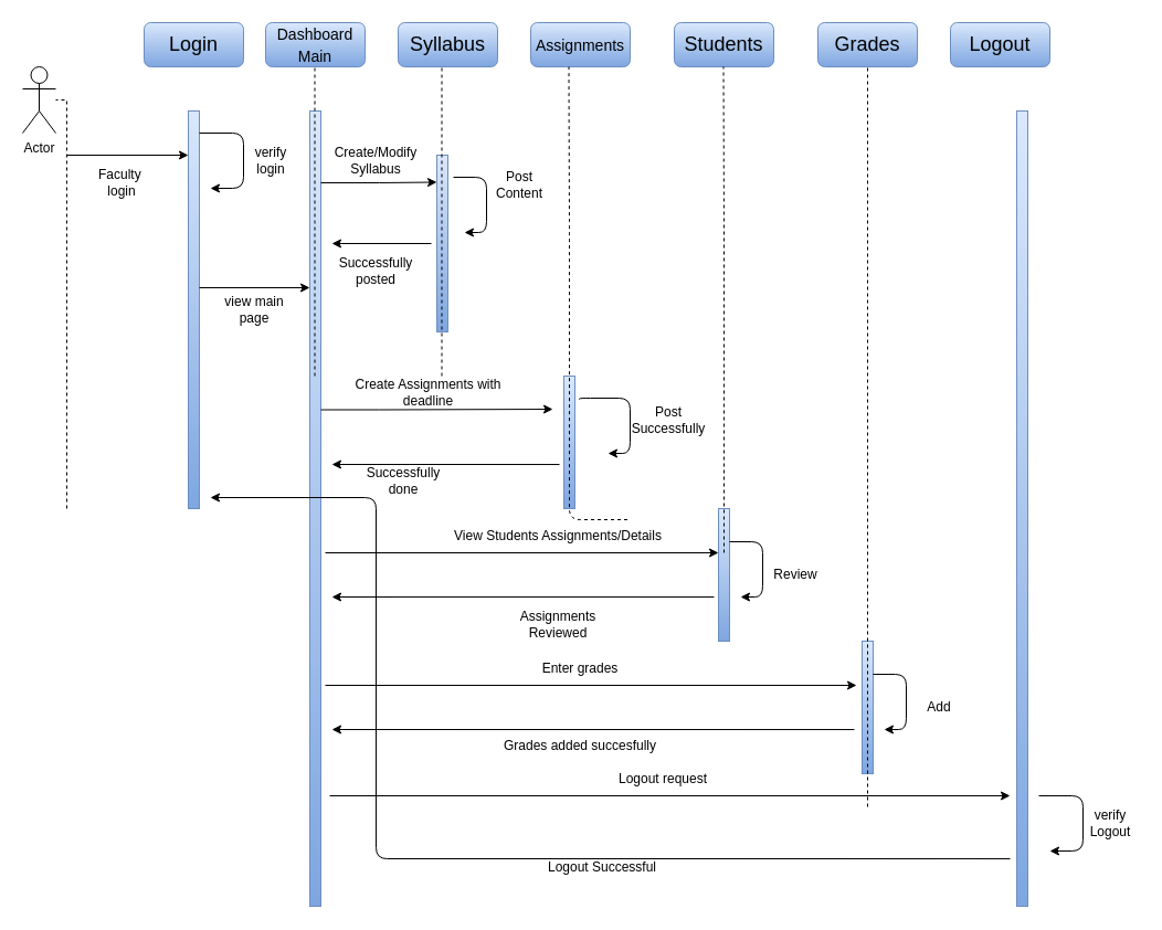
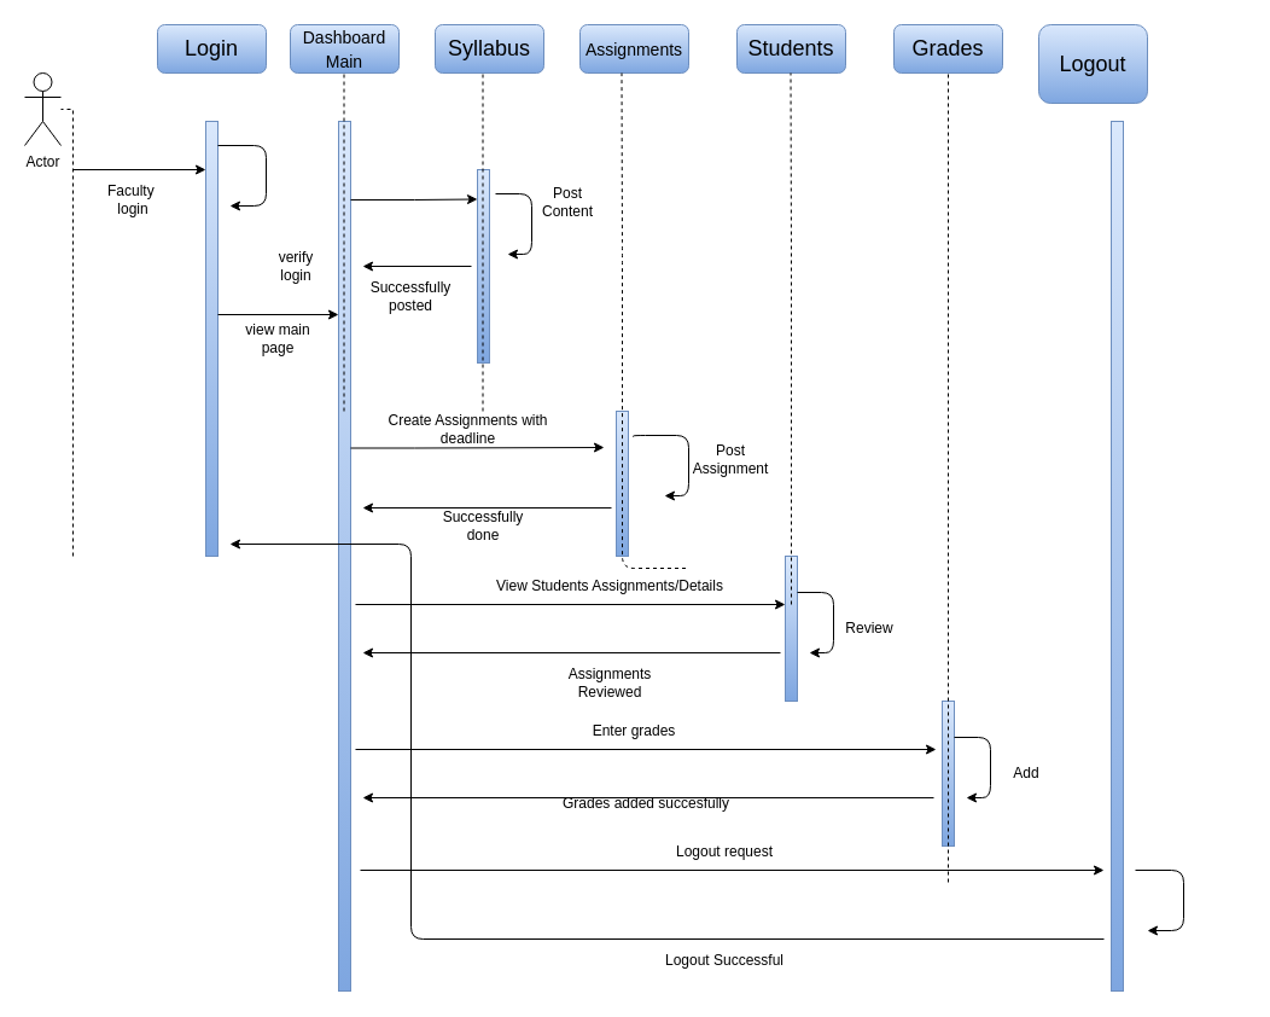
  <mxCell id="0" />
  <mxCell id="1" parent="0" />
  <mxCell id="2" value="Actor" style="shape=umlActor;verticalLabelPosition=bottom;verticalAlign=top;html=1;outlineConnect=0;" parent="1" vertex="1"><mxGeometry x="20" y="60" width="30" height="60" as="geometry" /></mxCell>
  <mxCell id="3" value="" style="endArrow=none;dashed=1;html=1;rounded=0;edgeStyle=orthogonalEdgeStyle;" parent="1" target="2" edge="1"><mxGeometry width="50" height="50" relative="1" as="geometry"><mxPoint x="60" y="460" as="sourcePoint" /><mxPoint x="100" y="100" as="targetPoint" /><Array as="points"><mxPoint x="60" y="380" /><mxPoint x="60" y="100" /></Array></mxGeometry></mxCell>
  <mxCell id="4" value="" style="endArrow=classic;html=1;rounded=0;edgeStyle=orthogonalEdgeStyle;" parent="1" edge="1"><mxGeometry width="50" height="50" relative="1" as="geometry"><mxPoint x="60" y="140" as="sourcePoint" /><mxPoint x="170" y="140" as="targetPoint" /></mxGeometry></mxCell>
  <mxCell id="5" value="Faculty&amp;nbsp;&lt;br&gt;login" style="text;html=1;strokeColor=none;fillColor=none;align=center;verticalAlign=middle;whiteSpace=wrap;rounded=0;" parent="1" vertex="1"><mxGeometry x="80" y="150" width="60" height="30" as="geometry" /></mxCell>
  <mxCell id="6" value="&lt;font style=&quot;font-size: 18px&quot;&gt;Login&lt;/font&gt;" style="rounded=1;whiteSpace=wrap;html=1;fillColor=#dae8fc;strokeColor=#6c8ebf;gradientColor=#7ea6e0;" parent="1" vertex="1"><mxGeometry x="130" y="20" width="90" height="40" as="geometry" /></mxCell>
  <mxCell id="7" value="&lt;font style=&quot;font-size: 14px&quot;&gt;Dashboard&lt;br&gt;Main&lt;/font&gt;" style="rounded=1;whiteSpace=wrap;html=1;gradientColor=#7ea6e0;fillColor=#dae8fc;strokeColor=#6c8ebf;fontSize=16;" parent="1" vertex="1"><mxGeometry x="240" y="20" width="90" height="40" as="geometry" /></mxCell>
  <mxCell id="8" value="&lt;span style=&quot;font-size: 18px&quot;&gt;Syllabus&lt;/span&gt;" style="rounded=1;whiteSpace=wrap;html=1;gradientColor=#7ea6e0;fillColor=#dae8fc;strokeColor=#6c8ebf;" parent="1" vertex="1"><mxGeometry x="360" y="20" width="90" height="40" as="geometry" /></mxCell>
  <mxCell id="9" value="&lt;font style=&quot;font-size: 14px&quot;&gt;Assignments&lt;/font&gt;" style="rounded=1;whiteSpace=wrap;html=1;gradientColor=#7ea6e0;fillColor=#dae8fc;strokeColor=#6c8ebf;fontSize=16;" parent="1" vertex="1"><mxGeometry x="480" y="20" width="90" height="40" as="geometry" /></mxCell>
  <mxCell id="10" value="&lt;font&gt;&lt;font style=&quot;font-size: 18px&quot;&gt;Grades&lt;/font&gt;&lt;br&gt;&lt;/font&gt;" style="rounded=1;whiteSpace=wrap;html=1;gradientColor=#7ea6e0;fillColor=#dae8fc;strokeColor=#6c8ebf;" parent="1" vertex="1"><mxGeometry x="740" y="20" width="90" height="40" as="geometry" /></mxCell>
- <mxCell id="11" value="&lt;span style=&quot;font-size: 18px&quot;&gt;Logout&lt;/span&gt;" style="rounded=1;whiteSpace=wrap;html=1;gradientColor=#7ea6e0;fillColor=#dae8fc;strokeColor=#6c8ebf;" parent="1" vertex="1"><mxGeometry x="860" y="20" width="90" height="40" as="geometry" /></mxCell>
+ <mxCell id="11" value="&lt;span style=&quot;font-size: 18px&quot;&gt;Logout&lt;/span&gt;" style="rounded=1;whiteSpace=wrap;html=1;gradientColor=#7ea6e0;fillColor=#dae8fc;strokeColor=#6c8ebf;" parent="1" vertex="1"><mxGeometry x="860" y="20" width="90" height="65" as="geometry" /></mxCell>
  <mxCell id="12" value="" style="html=1;points=[];perimeter=orthogonalPerimeter;gradientColor=#7ea6e0;fillColor=#dae8fc;strokeColor=#6c8ebf;" parent="1" vertex="1"><mxGeometry x="170" y="100" width="10" height="360" as="geometry" /></mxCell>
  <mxCell id="13" value="" style="html=1;points=[];perimeter=orthogonalPerimeter;gradientColor=#7ea6e0;fillColor=#dae8fc;strokeColor=#6c8ebf;" parent="1" vertex="1"><mxGeometry x="280" y="100" width="10" height="720" as="geometry" /></mxCell>
  <mxCell id="14" value="" style="html=1;points=[];perimeter=orthogonalPerimeter;gradientColor=#7ea6e0;fillColor=#dae8fc;strokeColor=#6c8ebf;" parent="1" vertex="1"><mxGeometry x="395" y="140" width="10" height="160" as="geometry" /></mxCell>
  <mxCell id="15" value="" style="html=1;points=[];perimeter=orthogonalPerimeter;gradientColor=#7ea6e0;fillColor=#dae8fc;strokeColor=#6c8ebf;" parent="1" vertex="1"><mxGeometry x="780" y="580" width="10" height="120" as="geometry" /></mxCell>
  <mxCell id="16" value="" style="html=1;points=[];perimeter=orthogonalPerimeter;gradientColor=#7ea6e0;fillColor=#dae8fc;strokeColor=#6c8ebf;" parent="1" vertex="1"><mxGeometry x="920" y="100" width="10" height="720" as="geometry" /></mxCell>
  <mxCell id="17" value="" style="endArrow=classic;html=1;rounded=1;edgeStyle=orthogonalEdgeStyle;" parent="1" edge="1"><mxGeometry width="50" height="50" relative="1" as="geometry"><mxPoint x="180" y="120" as="sourcePoint" /><mxPoint x="190" y="170" as="targetPoint" /><Array as="points"><mxPoint x="180" y="120" /><mxPoint x="220" y="120" /><mxPoint x="220" y="170" /></Array></mxGeometry></mxCell>
- <mxCell id="18" value="verify&lt;br&gt;login" style="text;html=1;strokeColor=none;fillColor=none;align=center;verticalAlign=middle;whiteSpace=wrap;rounded=0;" parent="1" vertex="1"><mxGeometry x="220" y="130" width="50" height="30" as="geometry" /></mxCell>
+ <mxCell id="18" value="verify&lt;br&gt;login" style="text;html=1;strokeColor=none;fillColor=none;align=center;verticalAlign=middle;whiteSpace=wrap;rounded=0;" parent="1" vertex="1"><mxGeometry x="220" y="205" width="50" height="30" as="geometry" /></mxCell>
  <mxCell id="19" value="" style="endArrow=classic;html=1;rounded=0;edgeStyle=orthogonalEdgeStyle;" parent="1" edge="1"><mxGeometry width="50" height="50" relative="1" as="geometry"><mxPoint x="180" y="260" as="sourcePoint" /><mxPoint x="280" y="260" as="targetPoint" /></mxGeometry></mxCell>
  <mxCell id="20" value="view main page" style="text;html=1;strokeColor=none;fillColor=none;align=center;verticalAlign=middle;whiteSpace=wrap;rounded=0;" parent="1" vertex="1"><mxGeometry x="200" y="265" width="60" height="30" as="geometry" /></mxCell>
  <mxCell id="21" value="" style="endArrow=classic;html=1;rounded=0;edgeStyle=orthogonalEdgeStyle;" parent="1" edge="1"><mxGeometry width="50" height="50" relative="1" as="geometry"><mxPoint x="290" y="165" as="sourcePoint" /><mxPoint x="395" y="164.5" as="targetPoint" /><Array as="points"><mxPoint x="343" y="165" /></Array></mxGeometry></mxCell>
  <mxCell id="22" value="" style="endArrow=classic;html=1;rounded=1;edgeStyle=orthogonalEdgeStyle;" parent="1" edge="1"><mxGeometry width="50" height="50" relative="1" as="geometry"><mxPoint x="410" y="160" as="sourcePoint" /><mxPoint x="420" y="210" as="targetPoint" /><Array as="points"><mxPoint x="440" y="160" /><mxPoint x="440" y="210" /></Array></mxGeometry></mxCell>
  <mxCell id="23" value="Post Content" style="text;html=1;strokeColor=none;fillColor=none;align=center;verticalAlign=middle;whiteSpace=wrap;rounded=0;" parent="1" vertex="1"><mxGeometry x="440" y="127" width="60" height="80" as="geometry" /></mxCell>
- <mxCell id="24" value="Create/Modify Syllabus" style="text;html=1;strokeColor=none;fillColor=none;align=center;verticalAlign=middle;whiteSpace=wrap;rounded=0;" parent="1" vertex="1"><mxGeometry x="310" y="130" width="60" height="30" as="geometry" /></mxCell>
  <mxCell id="25" value="" style="endArrow=classic;html=1;rounded=1;edgeStyle=orthogonalEdgeStyle;" parent="1" edge="1"><mxGeometry width="50" height="50" relative="1" as="geometry"><mxPoint x="390" y="220" as="sourcePoint" /><mxPoint x="300" y="220" as="targetPoint" /><Array as="points"><mxPoint x="300" y="219.5" /><mxPoint x="300" y="219.5" /></Array></mxGeometry></mxCell>
  <mxCell id="26" value="Successfully&lt;br&gt;posted" style="text;html=1;strokeColor=none;fillColor=none;align=center;verticalAlign=middle;whiteSpace=wrap;rounded=0;" parent="1" vertex="1"><mxGeometry x="310" y="230" width="60" height="30" as="geometry" /></mxCell>
  <mxCell id="27" value="" style="html=1;points=[];perimeter=orthogonalPerimeter;gradientColor=#7ea6e0;fillColor=#dae8fc;strokeColor=#6c8ebf;" parent="1" vertex="1"><mxGeometry x="510" y="340" width="10" height="120" as="geometry" /></mxCell>
  <mxCell id="28" value="" style="endArrow=classic;html=1;rounded=1;edgeStyle=orthogonalEdgeStyle;exitX=1.4;exitY=0.175;exitDx=0;exitDy=0;exitPerimeter=0;" parent="1" source="27" edge="1"><mxGeometry width="50" height="50" relative="1" as="geometry"><mxPoint x="540" y="360" as="sourcePoint" /><mxPoint x="550" y="410" as="targetPoint" /><Array as="points"><mxPoint x="524" y="360" /><mxPoint x="570" y="360" /><mxPoint x="570" y="410" /></Array></mxGeometry></mxCell>
  <mxCell id="29" value="Create Assignments with deadline" style="text;html=1;strokeColor=none;fillColor=none;align=center;verticalAlign=middle;whiteSpace=wrap;rounded=0;" parent="1" vertex="1"><mxGeometry x="310" y="340" width="155" height="30" as="geometry" /></mxCell>
- <mxCell id="30" value="Successfully&lt;br&gt;done" style="text;html=1;strokeColor=none;fillColor=none;align=center;verticalAlign=middle;whiteSpace=wrap;rounded=0;" parent="1" vertex="1"><mxGeometry x="335" y="420" width="60" height="30" as="geometry" /></mxCell>
+ <mxCell id="30" value="Successfully&lt;br&gt;done" style="text;html=1;strokeColor=none;fillColor=none;align=center;verticalAlign=middle;whiteSpace=wrap;rounded=0;" parent="1" vertex="1"><mxGeometry x="370" y="420" width="60" height="30" as="geometry" /></mxCell>
  <mxCell id="31" value="" style="endArrow=classic;html=1;rounded=0;edgeStyle=orthogonalEdgeStyle;" parent="1" edge="1"><mxGeometry width="50" height="50" relative="1" as="geometry"><mxPoint x="290" y="370.5" as="sourcePoint" /><mxPoint x="500" y="370" as="targetPoint" /><Array as="points"><mxPoint x="343" y="370.5" /></Array></mxGeometry></mxCell>
  <mxCell id="32" value="" style="endArrow=classic;html=1;rounded=1;edgeStyle=orthogonalEdgeStyle;exitX=-0.4;exitY=0.667;exitDx=0;exitDy=0;exitPerimeter=0;" parent="1" source="27" edge="1"><mxGeometry width="50" height="50" relative="1" as="geometry"><mxPoint x="495" y="420" as="sourcePoint" /><mxPoint x="300" y="420" as="targetPoint" /><Array as="points" /></mxGeometry></mxCell>
- <mxCell id="33" value="Post&lt;br&gt;Successfully" style="text;html=1;strokeColor=none;fillColor=none;align=center;verticalAlign=middle;whiteSpace=wrap;rounded=0;" parent="1" vertex="1"><mxGeometry x="570" y="340" width="70" height="80" as="geometry" /></mxCell>
+ <mxCell id="33" value="Post&lt;br&gt;Assignment" style="text;html=1;strokeColor=none;fillColor=none;align=center;verticalAlign=middle;whiteSpace=wrap;rounded=0;" parent="1" vertex="1"><mxGeometry x="570" y="340" width="70" height="80" as="geometry" /></mxCell>
  <mxCell id="34" value="" style="endArrow=none;dashed=1;html=1;rounded=1;edgeStyle=orthogonalEdgeStyle;" parent="1" edge="1"><mxGeometry width="50" height="50" relative="1" as="geometry"><mxPoint x="399.5" y="340" as="sourcePoint" /><mxPoint x="399.5" y="60" as="targetPoint" /><Array as="points"><mxPoint x="399.5" y="210" /><mxPoint x="399.5" y="210" /></Array></mxGeometry></mxCell>
  <mxCell id="35" value="" style="endArrow=none;dashed=1;html=1;rounded=1;edgeStyle=orthogonalEdgeStyle;exitX=0.75;exitY=0;exitDx=0;exitDy=0;" parent="1" source="42" edge="1"><mxGeometry width="50" height="50" relative="1" as="geometry"><mxPoint x="515" y="500" as="sourcePoint" /><mxPoint x="514.5" y="60" as="targetPoint" /><Array as="points"><mxPoint x="515" y="470" /><mxPoint x="515" y="210" /></Array></mxGeometry></mxCell>
  <mxCell id="36" value="" style="endArrow=none;dashed=1;html=1;rounded=1;edgeStyle=orthogonalEdgeStyle;" parent="1" edge="1"><mxGeometry width="50" height="50" relative="1" as="geometry"><mxPoint x="284.5" y="340" as="sourcePoint" /><mxPoint x="284.5" y="60" as="targetPoint" /><Array as="points"><mxPoint x="284.5" y="210" /><mxPoint x="284.5" y="210" /></Array></mxGeometry></mxCell>
  <mxCell id="37" value="&lt;span style=&quot;font-size: 18px&quot;&gt;Students&lt;/span&gt;" style="rounded=1;whiteSpace=wrap;html=1;gradientColor=#7ea6e0;fillColor=#dae8fc;strokeColor=#6c8ebf;" parent="1" vertex="1"><mxGeometry x="610" y="20" width="90" height="40" as="geometry" /></mxCell>
  <mxCell id="38" value="" style="html=1;points=[];perimeter=orthogonalPerimeter;gradientColor=#7ea6e0;fillColor=#dae8fc;strokeColor=#6c8ebf;" parent="1" vertex="1"><mxGeometry x="650" y="460" width="10" height="120" as="geometry" /></mxCell>
  <mxCell id="39" value="" style="endArrow=none;dashed=1;html=1;rounded=1;edgeStyle=orthogonalEdgeStyle;" parent="1" edge="1"><mxGeometry width="50" height="50" relative="1" as="geometry"><mxPoint x="655" y="500" as="sourcePoint" /><mxPoint x="654.5" y="60" as="targetPoint" /><Array as="points"><mxPoint x="654.5" y="210" /><mxPoint x="654.5" y="210" /></Array></mxGeometry></mxCell>
  <mxCell id="40" value="" style="endArrow=classic;html=1;rounded=1;edgeStyle=orthogonalEdgeStyle;" parent="1" edge="1"><mxGeometry width="50" height="50" relative="1" as="geometry"><mxPoint x="660" y="490" as="sourcePoint" /><mxPoint x="670" y="540" as="targetPoint" /><Array as="points"><mxPoint x="690" y="490" /><mxPoint x="690" y="540" /></Array></mxGeometry></mxCell>
  <mxCell id="41" value="Review" style="text;html=1;strokeColor=none;fillColor=none;align=center;verticalAlign=middle;whiteSpace=wrap;rounded=0;" parent="1" vertex="1"><mxGeometry x="690" y="480" width="60" height="80" as="geometry" /></mxCell>
  <mxCell id="42" value="View Students Assignments/Details" style="text;html=1;strokeColor=none;fillColor=none;align=center;verticalAlign=middle;whiteSpace=wrap;rounded=0;" parent="1" vertex="1"><mxGeometry x="380" y="470" width="250" height="30" as="geometry" /></mxCell>
  <mxCell id="43" value="Assignments Reviewed" style="text;html=1;strokeColor=none;fillColor=none;align=center;verticalAlign=middle;whiteSpace=wrap;rounded=0;" parent="1" vertex="1"><mxGeometry x="475" y="550" width="60" height="30" as="geometry" /></mxCell>
  <mxCell id="44" value="" style="endArrow=classic;html=1;rounded=0;edgeStyle=orthogonalEdgeStyle;" parent="1" edge="1"><mxGeometry width="50" height="50" relative="1" as="geometry"><mxPoint x="294" y="500" as="sourcePoint" /><mxPoint x="650" y="500" as="targetPoint" /><Array as="points"><mxPoint x="294" y="500" /></Array></mxGeometry></mxCell>
  <mxCell id="45" value="" style="endArrow=classic;html=1;rounded=1;edgeStyle=orthogonalEdgeStyle;exitX=-0.4;exitY=0.667;exitDx=0;exitDy=0;exitPerimeter=0;" parent="1" edge="1"><mxGeometry width="50" height="50" relative="1" as="geometry"><mxPoint x="646" y="540.04" as="sourcePoint" /><mxPoint x="300" y="540" as="targetPoint" /><Array as="points" /></mxGeometry></mxCell>
  <mxCell id="46" value="" style="endArrow=classic;html=1;rounded=1;edgeStyle=orthogonalEdgeStyle;" parent="1" edge="1"><mxGeometry width="50" height="50" relative="1" as="geometry"><mxPoint x="790" y="610" as="sourcePoint" /><mxPoint x="800" y="660" as="targetPoint" /><Array as="points"><mxPoint x="820" y="610" /><mxPoint x="820" y="660" /></Array></mxGeometry></mxCell>
  <mxCell id="47" value="Add" style="text;html=1;strokeColor=none;fillColor=none;align=center;verticalAlign=middle;whiteSpace=wrap;rounded=0;" parent="1" vertex="1"><mxGeometry x="820" y="600" width="60" height="80" as="geometry" /></mxCell>
  <mxCell id="48" value="" style="endArrow=none;dashed=1;html=1;rounded=1;edgeStyle=orthogonalEdgeStyle;" parent="1" edge="1"><mxGeometry width="50" height="50" relative="1" as="geometry"><mxPoint x="785" y="730" as="sourcePoint" /><mxPoint x="785" y="60" as="targetPoint" /><Array as="points" /></mxGeometry></mxCell>
  <mxCell id="49" value="Enter grades" style="text;html=1;strokeColor=none;fillColor=none;align=center;verticalAlign=middle;whiteSpace=wrap;rounded=0;" parent="1" vertex="1"><mxGeometry x="410" y="590" width="230" height="30" as="geometry" /></mxCell>
- <mxCell id="50" value="Grades added succesfully" style="text;html=1;strokeColor=none;fillColor=none;align=center;verticalAlign=middle;whiteSpace=wrap;rounded=0;" parent="1" vertex="1"><mxGeometry x="435" y="660" width="180" height="30" as="geometry" /></mxCell>
+ <mxCell id="50" value="Grades added succesfully" style="text;html=1;strokeColor=none;fillColor=none;align=center;verticalAlign=middle;whiteSpace=wrap;rounded=0;" parent="1" vertex="1"><mxGeometry x="445" y="650" width="180" height="30" as="geometry" /></mxCell>
  <mxCell id="51" value="" style="endArrow=classic;html=1;rounded=0;edgeStyle=orthogonalEdgeStyle;exitX=1.4;exitY=0.667;exitDx=0;exitDy=0;exitPerimeter=0;" parent="1" edge="1"><mxGeometry width="50" height="50" relative="1" as="geometry"><mxPoint x="294" y="620.2" as="sourcePoint" /><mxPoint x="775" y="620" as="targetPoint" /><Array as="points"><mxPoint x="775" y="620" /></Array></mxGeometry></mxCell>
  <mxCell id="52" value="" style="endArrow=classic;html=1;rounded=1;edgeStyle=orthogonalEdgeStyle;exitX=-0.4;exitY=0.667;exitDx=0;exitDy=0;exitPerimeter=0;" parent="1" edge="1"><mxGeometry width="50" height="50" relative="1" as="geometry"><mxPoint x="773" y="660.04" as="sourcePoint" /><mxPoint x="300" y="660" as="targetPoint" /><Array as="points" /></mxGeometry></mxCell>
  <mxCell id="53" value="" style="endArrow=classic;html=1;rounded=0;edgeStyle=orthogonalEdgeStyle;" parent="1" edge="1"><mxGeometry width="50" height="50" relative="1" as="geometry"><mxPoint x="298" y="720" as="sourcePoint" /><mxPoint x="914" y="720" as="targetPoint" /><Array as="points"><mxPoint x="914" y="720" /></Array></mxGeometry></mxCell>
  <mxCell id="54" value="" style="endArrow=classic;html=1;rounded=1;edgeStyle=orthogonalEdgeStyle;exitX=-0.4;exitY=0.667;exitDx=0;exitDy=0;exitPerimeter=0;" parent="1" edge="1"><mxGeometry width="50" height="50" relative="1" as="geometry"><mxPoint x="914" y="777.04" as="sourcePoint" /><mxPoint x="190" y="450" as="targetPoint" /><Array as="points"><mxPoint x="340" y="777" /><mxPoint x="340" y="450" /></Array></mxGeometry></mxCell>
  <mxCell id="55" value="Logout request" style="text;html=1;strokeColor=none;fillColor=none;align=center;verticalAlign=middle;whiteSpace=wrap;rounded=0;" parent="1" vertex="1"><mxGeometry x="510" y="690" width="180" height="30" as="geometry" /></mxCell>
  <mxCell id="56" value="" style="endArrow=classic;html=1;rounded=1;edgeStyle=orthogonalEdgeStyle;" parent="1" edge="1"><mxGeometry width="50" height="50" relative="1" as="geometry"><mxPoint x="940" y="720" as="sourcePoint" /><mxPoint x="950" y="770" as="targetPoint" /><Array as="points"><mxPoint x="940" y="720" /><mxPoint x="980" y="720" /><mxPoint x="980" y="770" /></Array></mxGeometry></mxCell>
- <mxCell id="57" value="verify&lt;br&gt;Logout" style="text;html=1;strokeColor=none;fillColor=none;align=center;verticalAlign=middle;whiteSpace=wrap;rounded=0;" parent="1" vertex="1"><mxGeometry x="980" y="730" width="50" height="30" as="geometry" /></mxCell>
- <mxCell id="58" value="Logout Successful" style="text;html=1;strokeColor=none;fillColor=none;align=center;verticalAlign=middle;whiteSpace=wrap;rounded=0;" parent="1" vertex="1"><mxGeometry x="455" y="770" width="180" height="30" as="geometry" /></mxCell>
+ <mxCell id="58" value="Logout Successful" style="text;html=1;strokeColor=none;fillColor=none;align=center;verticalAlign=middle;whiteSpace=wrap;rounded=0;" parent="1" vertex="1"><mxGeometry x="510" y="780" width="180" height="30" as="geometry" /></mxCell>
